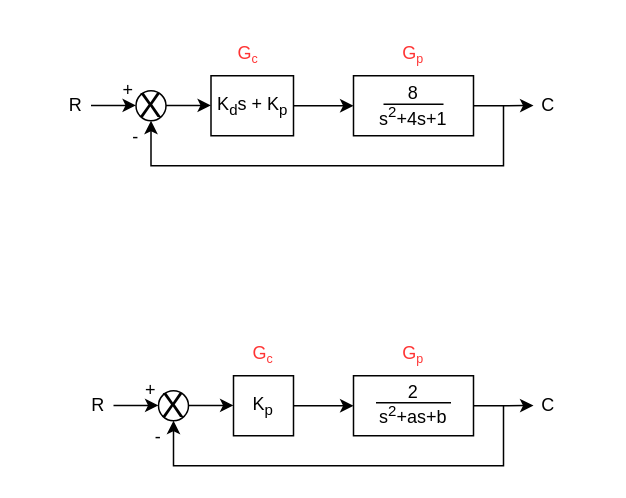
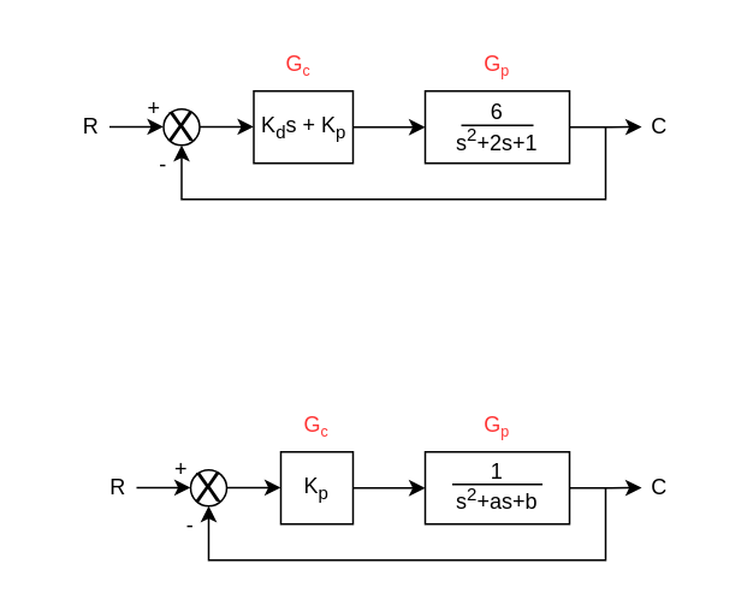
  <mxCell id="0" />
  <mxCell id="1" parent="0" />
  <mxCell id="2" style="edgeStyle=orthogonalEdgeStyle;rounded=0;orthogonalLoop=1;jettySize=auto;html=1;exitX=1;exitY=0.5;exitDx=0;exitDy=0;" edge="1" parent="1" source="3"><mxGeometry relative="1" as="geometry"><mxPoint x="355" y="69.81" as="targetPoint" /></mxGeometry></mxCell>
  <mxCell id="3" value="" style="rounded=0;whiteSpace=wrap;html=1;" vertex="1" parent="1"><mxGeometry x="235" y="50" width="80" height="40" as="geometry" /></mxCell>
  <mxCell id="4" style="edgeStyle=orthogonalEdgeStyle;rounded=0;orthogonalLoop=1;jettySize=auto;html=1;exitX=1;exitY=0.5;exitDx=0;exitDy=0;entryX=0;entryY=0.5;entryDx=0;entryDy=0;" edge="1" parent="1" source="5" target="3"><mxGeometry relative="1" as="geometry" /></mxCell>
  <mxCell id="5" value="" style="rounded=0;whiteSpace=wrap;html=1;" vertex="1" parent="1"><mxGeometry x="140" y="50" width="55" height="40" as="geometry" /></mxCell>
  <mxCell id="6" value="G&lt;span style=&quot;font-size: 10px;&quot;&gt;&lt;sub&gt;c&lt;/sub&gt;&lt;/span&gt;" style="text;html=1;strokeColor=none;fillColor=none;align=center;verticalAlign=middle;whiteSpace=wrap;rounded=0;fontColor=#FF3333;" vertex="1" parent="1"><mxGeometry x="145" y="20" width="40" height="30" as="geometry" /></mxCell>
  <mxCell id="7" value="G&lt;span style=&quot;font-size: 10px;&quot;&gt;&lt;sub&gt;p&lt;/sub&gt;&lt;/span&gt;" style="text;html=1;strokeColor=none;fillColor=none;align=center;verticalAlign=middle;whiteSpace=wrap;rounded=0;fontColor=#FF3333;" vertex="1" parent="1"><mxGeometry x="255" y="20" width="40" height="30" as="geometry" /></mxCell>
  <mxCell id="8" value="R" style="text;html=1;strokeColor=none;fillColor=none;align=center;verticalAlign=middle;whiteSpace=wrap;rounded=0;" vertex="1" parent="1"><mxGeometry x="20" y="55" width="60" height="30" as="geometry" /></mxCell>
  <mxCell id="9" value="C" style="text;html=1;strokeColor=none;fillColor=none;align=center;verticalAlign=middle;whiteSpace=wrap;rounded=0;" vertex="1" parent="1"><mxGeometry x="335" y="55" width="60" height="30" as="geometry" /></mxCell>
  <mxCell id="10" value="" style="endArrow=classic;html=1;rounded=0;entryX=0.5;entryY=1;entryDx=0;entryDy=0;" edge="1" parent="1" target="11"><mxGeometry width="50" height="50" relative="1" as="geometry"><mxPoint x="335" y="70" as="sourcePoint" /><mxPoint x="135" y="110" as="targetPoint" /><Array as="points"><mxPoint x="335" y="110" /><mxPoint x="100" y="110" /></Array></mxGeometry></mxCell>
  <mxCell id="11" value="" style="ellipse;whiteSpace=wrap;html=1;" vertex="1" parent="1"><mxGeometry x="90" y="60" width="20" height="20" as="geometry" /></mxCell>
  <mxCell id="12" value="X" style="text;html=1;strokeColor=none;fillColor=none;align=center;verticalAlign=middle;whiteSpace=wrap;rounded=0;fontSize=23;" vertex="1" parent="1"><mxGeometry x="90" y="55" width="20" height="30" as="geometry" /></mxCell>
  <mxCell id="13" value="" style="endArrow=classic;html=1;rounded=0;" edge="1" parent="1"><mxGeometry width="50" height="50" relative="1" as="geometry"><mxPoint x="60" y="69.76" as="sourcePoint" /><mxPoint x="90" y="69.76" as="targetPoint" /></mxGeometry></mxCell>
  <mxCell id="14" value="" style="endArrow=classic;html=1;rounded=0;" edge="1" parent="1"><mxGeometry width="50" height="50" relative="1" as="geometry"><mxPoint x="110" y="69.76" as="sourcePoint" /><mxPoint x="140" y="69.76" as="targetPoint" /></mxGeometry></mxCell>
  <mxCell id="15" value="-" style="text;html=1;strokeColor=none;fillColor=none;align=center;verticalAlign=middle;whiteSpace=wrap;rounded=0;" vertex="1" parent="1"><mxGeometry x="85" y="86" width="10" height="10" as="geometry" /></mxCell>
  <mxCell id="16" value="+" style="text;html=1;strokeColor=none;fillColor=none;align=center;verticalAlign=middle;whiteSpace=wrap;rounded=0;" vertex="1" parent="1"><mxGeometry x="80" y="55" width="10" height="10" as="geometry" /></mxCell>
- <mxCell id="17" value="8" style="text;html=1;strokeColor=none;fillColor=none;align=center;verticalAlign=middle;whiteSpace=wrap;rounded=0;" vertex="1" parent="1"><mxGeometry x="255" y="52" width="40" height="20" as="geometry" /></mxCell>
- <mxCell id="18" value="s&lt;sup&gt;2&lt;/sup&gt;+4s+1" style="text;html=1;strokeColor=none;fillColor=none;align=center;verticalAlign=middle;whiteSpace=wrap;rounded=0;" vertex="1" parent="1"><mxGeometry x="255" y="67" width="40" height="20" as="geometry" /></mxCell>
+ <mxCell id="17" value="6" style="text;html=1;strokeColor=none;fillColor=none;align=center;verticalAlign=middle;whiteSpace=wrap;rounded=0;" vertex="1" parent="1"><mxGeometry x="255" y="52" width="40" height="20" as="geometry" /></mxCell>
+ <mxCell id="18" value="s&lt;sup&gt;2&lt;/sup&gt;+2s+1" style="text;html=1;strokeColor=none;fillColor=none;align=center;verticalAlign=middle;whiteSpace=wrap;rounded=0;" vertex="1" parent="1"><mxGeometry x="255" y="67" width="40" height="20" as="geometry" /></mxCell>
  <mxCell id="19" value="" style="endArrow=none;html=1;rounded=0;" edge="1" parent="1"><mxGeometry width="50" height="50" relative="1" as="geometry"><mxPoint x="295" y="69" as="sourcePoint" /><mxPoint x="255" y="69" as="targetPoint" /></mxGeometry></mxCell>
  <mxCell id="20" style="edgeStyle=orthogonalEdgeStyle;rounded=0;orthogonalLoop=1;jettySize=auto;html=1;exitX=1;exitY=0.5;exitDx=0;exitDy=0;" edge="1" parent="1" source="21"><mxGeometry relative="1" as="geometry"><mxPoint x="355" y="269.81" as="targetPoint" /></mxGeometry></mxCell>
  <mxCell id="21" value="" style="rounded=0;whiteSpace=wrap;html=1;" vertex="1" parent="1"><mxGeometry x="235" y="250" width="80" height="40" as="geometry" /></mxCell>
  <mxCell id="22" style="edgeStyle=orthogonalEdgeStyle;rounded=0;orthogonalLoop=1;jettySize=auto;html=1;exitX=1;exitY=0.5;exitDx=0;exitDy=0;entryX=0;entryY=0.5;entryDx=0;entryDy=0;" edge="1" parent="1" source="23" target="21"><mxGeometry relative="1" as="geometry" /></mxCell>
  <mxCell id="23" value="" style="rounded=0;whiteSpace=wrap;html=1;" vertex="1" parent="1"><mxGeometry x="155" y="250" width="40" height="40" as="geometry" /></mxCell>
  <mxCell id="24" value="G&lt;span style=&quot;font-size: 10px;&quot;&gt;&lt;sub&gt;c&lt;/sub&gt;&lt;/span&gt;" style="text;html=1;strokeColor=none;fillColor=none;align=center;verticalAlign=middle;whiteSpace=wrap;rounded=0;fontColor=#FF3333;" vertex="1" parent="1"><mxGeometry x="155" y="220" width="40" height="30" as="geometry" /></mxCell>
  <mxCell id="25" value="G&lt;span style=&quot;font-size: 10px;&quot;&gt;&lt;sub&gt;p&lt;/sub&gt;&lt;/span&gt;" style="text;html=1;strokeColor=none;fillColor=none;align=center;verticalAlign=middle;whiteSpace=wrap;rounded=0;fontColor=#FF3333;" vertex="1" parent="1"><mxGeometry x="255" y="220" width="40" height="30" as="geometry" /></mxCell>
  <mxCell id="26" value="R" style="text;html=1;strokeColor=none;fillColor=none;align=center;verticalAlign=middle;whiteSpace=wrap;rounded=0;" vertex="1" parent="1"><mxGeometry x="35" y="255" width="60" height="30" as="geometry" /></mxCell>
  <mxCell id="27" value="C" style="text;html=1;strokeColor=none;fillColor=none;align=center;verticalAlign=middle;whiteSpace=wrap;rounded=0;" vertex="1" parent="1"><mxGeometry x="335" y="255" width="60" height="30" as="geometry" /></mxCell>
  <mxCell id="28" value="" style="endArrow=classic;html=1;rounded=0;entryX=0.5;entryY=1;entryDx=0;entryDy=0;" edge="1" parent="1" target="29"><mxGeometry width="50" height="50" relative="1" as="geometry"><mxPoint x="335" y="270" as="sourcePoint" /><mxPoint x="135" y="310" as="targetPoint" /><Array as="points"><mxPoint x="335" y="310" /><mxPoint x="115" y="310" /></Array></mxGeometry></mxCell>
  <mxCell id="29" value="" style="ellipse;whiteSpace=wrap;html=1;" vertex="1" parent="1"><mxGeometry x="105" y="260" width="20" height="20" as="geometry" /></mxCell>
  <mxCell id="30" value="X" style="text;html=1;strokeColor=none;fillColor=none;align=center;verticalAlign=middle;whiteSpace=wrap;rounded=0;fontSize=23;" vertex="1" parent="1"><mxGeometry x="105" y="255" width="20" height="30" as="geometry" /></mxCell>
  <mxCell id="31" value="" style="endArrow=classic;html=1;rounded=0;" edge="1" parent="1"><mxGeometry width="50" height="50" relative="1" as="geometry"><mxPoint x="75" y="269.76" as="sourcePoint" /><mxPoint x="105" y="269.76" as="targetPoint" /></mxGeometry></mxCell>
  <mxCell id="32" value="" style="endArrow=classic;html=1;rounded=0;" edge="1" parent="1"><mxGeometry width="50" height="50" relative="1" as="geometry"><mxPoint x="125" y="269.76" as="sourcePoint" /><mxPoint x="155" y="269.76" as="targetPoint" /></mxGeometry></mxCell>
  <mxCell id="33" value="-" style="text;html=1;strokeColor=none;fillColor=none;align=center;verticalAlign=middle;whiteSpace=wrap;rounded=0;" vertex="1" parent="1"><mxGeometry x="100" y="286" width="10" height="10" as="geometry" /></mxCell>
  <mxCell id="34" value="+" style="text;html=1;strokeColor=none;fillColor=none;align=center;verticalAlign=middle;whiteSpace=wrap;rounded=0;" vertex="1" parent="1"><mxGeometry x="95" y="255" width="10" height="10" as="geometry" /></mxCell>
  <mxCell id="35" value="K&lt;sub&gt;p&lt;/sub&gt;" style="text;html=1;strokeColor=none;fillColor=none;align=center;verticalAlign=middle;whiteSpace=wrap;rounded=0;" vertex="1" parent="1"><mxGeometry x="155" y="255" width="40" height="30" as="geometry" /></mxCell>
- <mxCell id="36" value="2" style="text;html=1;strokeColor=none;fillColor=none;align=center;verticalAlign=middle;whiteSpace=wrap;rounded=0;" vertex="1" parent="1"><mxGeometry x="255" y="251" width="40" height="20" as="geometry" /></mxCell>
+ <mxCell id="36" value="1" style="text;html=1;strokeColor=none;fillColor=none;align=center;verticalAlign=middle;whiteSpace=wrap;rounded=0;" vertex="1" parent="1"><mxGeometry x="255" y="251" width="40" height="20" as="geometry" /></mxCell>
  <mxCell id="37" value="s&lt;sup&gt;2&lt;/sup&gt;+as+b" style="text;html=1;strokeColor=none;fillColor=none;align=center;verticalAlign=middle;whiteSpace=wrap;rounded=0;" vertex="1" parent="1"><mxGeometry x="255" y="266" width="40" height="20" as="geometry" /></mxCell>
  <mxCell id="38" value="" style="endArrow=none;html=1;rounded=0;" edge="1" parent="1"><mxGeometry width="50" height="50" relative="1" as="geometry"><mxPoint x="300" y="268" as="sourcePoint" /><mxPoint x="250" y="268" as="targetPoint" /></mxGeometry></mxCell>
  <mxCell id="39" value="K&lt;sub&gt;d&lt;/sub&gt;s + K&lt;sub&gt;p&lt;/sub&gt;" style="text;html=1;strokeColor=none;fillColor=none;align=center;verticalAlign=middle;whiteSpace=wrap;rounded=0;" vertex="1" parent="1"><mxGeometry x="141" y="65" width="54" height="10" as="geometry" /></mxCell>
